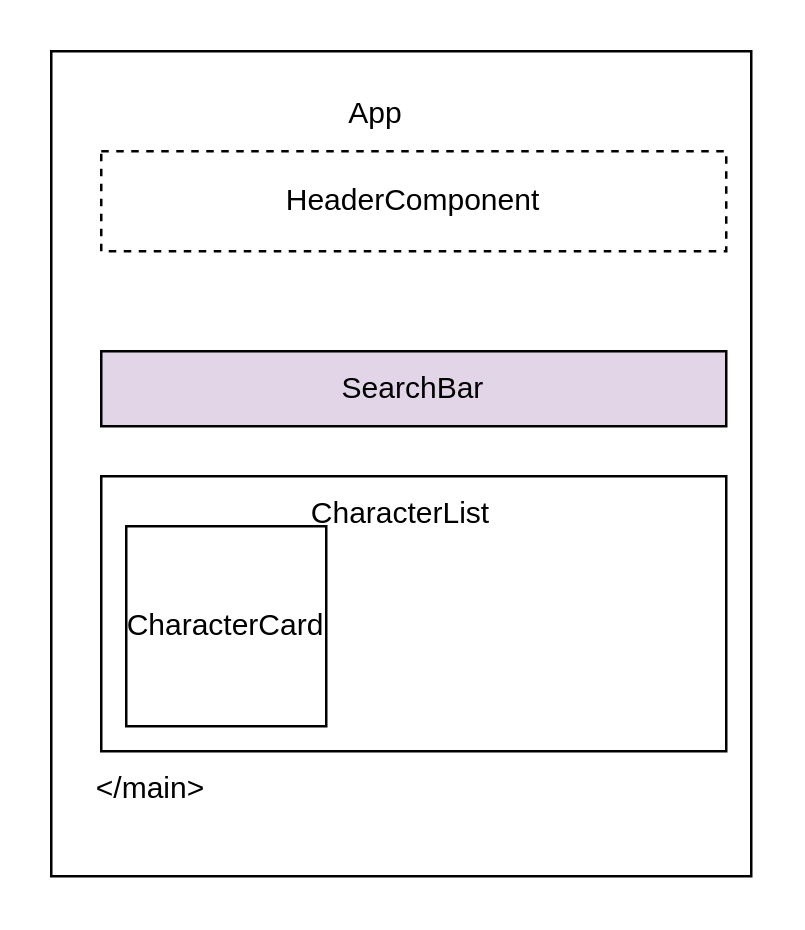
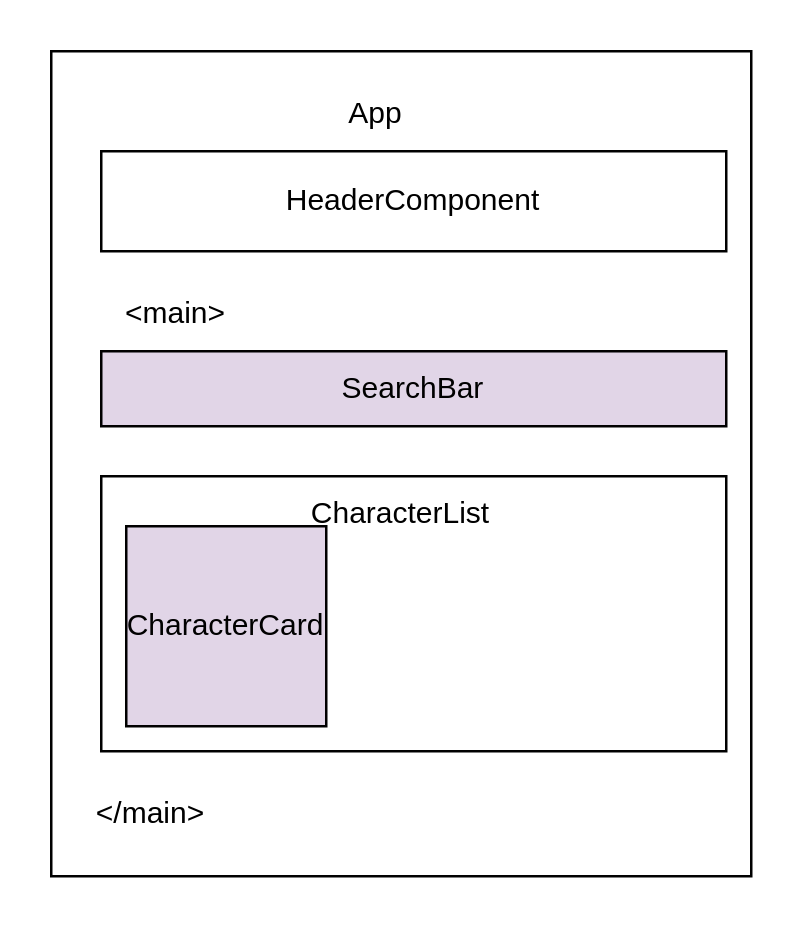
  <mxCell id="0" />
  <mxCell id="1" parent="0" />
  <mxCell id="2" value="" style="rounded=0;whiteSpace=wrap;html=1;" vertex="1" parent="1"><mxGeometry x="20" y="20" width="280" height="330" as="geometry" /></mxCell>
  <mxCell id="3" value="App" style="text;html=1;strokeColor=none;fillColor=none;align=center;verticalAlign=middle;whiteSpace=wrap;rounded=0;" vertex="1" parent="1"><mxGeometry x="120" y="30" width="60" height="30" as="geometry" /></mxCell>
- <mxCell id="4" value="HeaderComponent" style="rounded=0;whiteSpace=wrap;html=1;dashed=1;" vertex="1" parent="1"><mxGeometry x="40" y="60" width="250" height="40" as="geometry" /></mxCell>
- <mxCell id="6" value="&amp;lt;/main&amp;gt;" style="text;html=1;strokeColor=none;fillColor=none;align=center;verticalAlign=middle;whiteSpace=wrap;rounded=0;" vertex="1" parent="1"><mxGeometry x="30" y="300" width="60" height="30" as="geometry" /></mxCell>
+ <mxCell id="4" value="HeaderComponent" style="rounded=0;whiteSpace=wrap;html=1;" vertex="1" parent="1"><mxGeometry x="40" y="60" width="250" height="40" as="geometry" /></mxCell>
+ <mxCell id="5" value="&amp;lt;main&amp;gt;" style="text;html=1;strokeColor=none;fillColor=none;align=center;verticalAlign=middle;whiteSpace=wrap;rounded=0;" vertex="1" parent="1"><mxGeometry x="40" y="110" width="60" height="30" as="geometry" /></mxCell>
+ <mxCell id="6" value="&amp;lt;/main&amp;gt;" style="text;html=1;strokeColor=none;fillColor=none;align=center;verticalAlign=middle;whiteSpace=wrap;rounded=0;" vertex="1" parent="1"><mxGeometry x="30" y="310" width="60" height="30" as="geometry" /></mxCell>
  <mxCell id="7" value="SearchBar" style="rounded=0;whiteSpace=wrap;html=1;fillColor=#e1d5e7;" vertex="1" parent="1"><mxGeometry x="40" y="140" width="250" height="30" as="geometry" /></mxCell>
  <mxCell id="8" value="" style="rounded=0;whiteSpace=wrap;html=1;" vertex="1" parent="1"><mxGeometry x="40" y="190" width="250" height="110" as="geometry" /></mxCell>
  <mxCell id="9" value="CharacterList" style="text;html=1;strokeColor=none;fillColor=none;align=center;verticalAlign=middle;whiteSpace=wrap;rounded=0;" vertex="1" parent="1"><mxGeometry x="110" y="190" width="100" height="30" as="geometry" /></mxCell>
- <mxCell id="10" value="CharacterCard" style="whiteSpace=wrap;html=1;aspect=fixed;" vertex="1" parent="1"><mxGeometry x="50" y="210" width="80" height="80" as="geometry" /></mxCell>
+ <mxCell id="10" value="CharacterCard" style="whiteSpace=wrap;html=1;aspect=fixed;fillColor=#e1d5e7;" vertex="1" parent="1"><mxGeometry x="50" y="210" width="80" height="80" as="geometry" /></mxCell>
